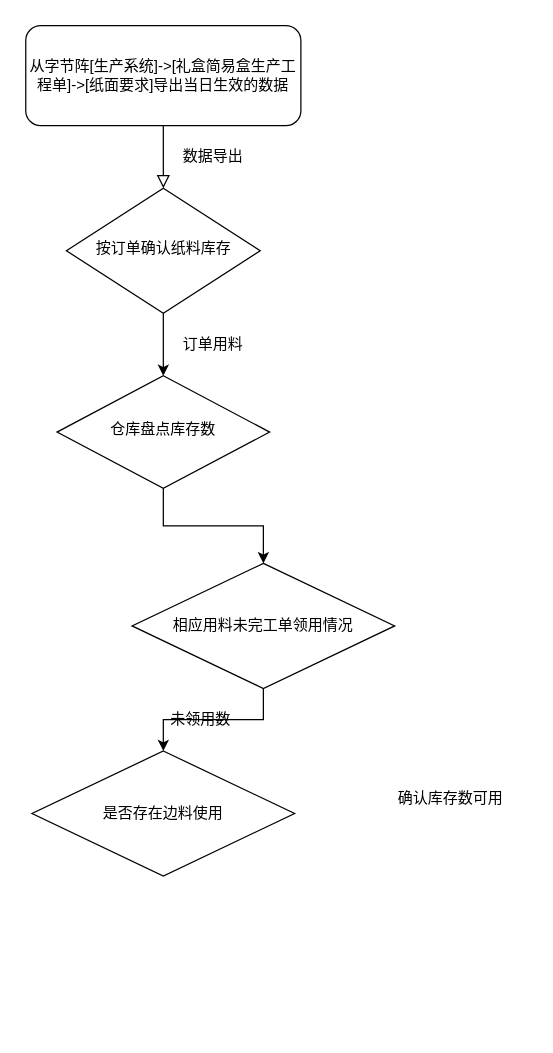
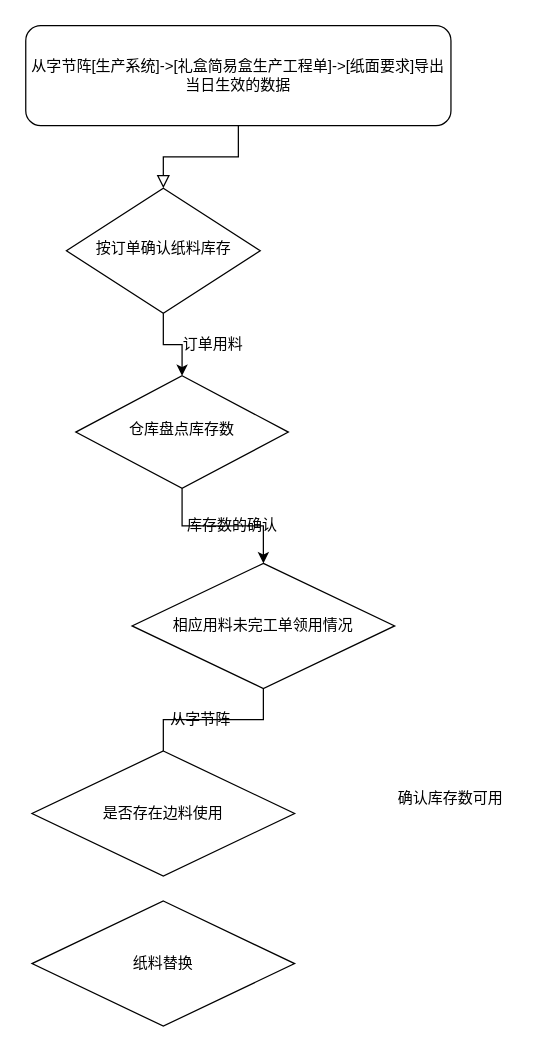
  <mxCell id="0" />
  <mxCell id="1" parent="0" />
  <mxCell id="2" value="" style="rounded=0;html=1;jettySize=auto;orthogonalLoop=1;fontSize=11;endArrow=block;endFill=0;endSize=8;strokeWidth=1;shadow=0;labelBackgroundColor=none;edgeStyle=orthogonalEdgeStyle;" parent="1" source="3" target="5" edge="1"><mxGeometry relative="1" as="geometry" /></mxCell>
- <mxCell id="3" value="从字节阵[生产系统]-&amp;gt;[礼盒简易盒生产工程单]-&amp;gt;[纸面要求]导出当日生效的数据" style="rounded=1;whiteSpace=wrap;html=1;fontSize=12;glass=0;strokeWidth=1;shadow=0;" parent="1" vertex="1"><mxGeometry x="20" width="220" height="80" as="geometry" y="20" /></mxCell>
+ <mxCell id="3" value="从字节阵[生产系统]-&amp;gt;[礼盒简易盒生产工程单]-&amp;gt;[纸面要求]导出当日生效的数据" style="rounded=1;whiteSpace=wrap;html=1;fontSize=12;glass=0;strokeWidth=1;shadow=0;" parent="1" vertex="1"><mxGeometry x="20" y="20" width="340" height="80" as="geometry" /></mxCell>
  <mxCell id="4" style="edgeStyle=orthogonalEdgeStyle;rounded=0;orthogonalLoop=1;jettySize=auto;html=1;entryX=0.5;entryY=0;entryDx=0;entryDy=0;fontSize=12;" edge="1" parent="1" source="5" target="7"><mxGeometry relative="1" as="geometry" /></mxCell>
  <mxCell id="5" value="按订单确认纸料库存" style="rhombus;whiteSpace=wrap;html=1;shadow=0;fontFamily=Helvetica;fontSize=12;align=center;strokeWidth=1;spacing=6;spacingTop=-4;" parent="1" vertex="1"><mxGeometry x="52.5" y="150" width="155" height="100" as="geometry" /></mxCell>
  <mxCell id="6" style="edgeStyle=orthogonalEdgeStyle;rounded=0;orthogonalLoop=1;jettySize=auto;html=1;entryX=0.5;entryY=0;entryDx=0;entryDy=0;fontSize=12;" edge="1" parent="1" source="7" target="9"><mxGeometry relative="1" as="geometry" /></mxCell>
- <mxCell id="7" value="仓库盘点库存数" style="rhombus;whiteSpace=wrap;html=1;shadow=0;fontFamily=Helvetica;fontSize=12;align=center;strokeWidth=1;spacing=6;spacingTop=-4;" parent="1" vertex="1"><mxGeometry x="45" y="300" width="170" height="90" as="geometry" /></mxCell>
- <mxCell id="8" style="edgeStyle=orthogonalEdgeStyle;rounded=0;orthogonalLoop=1;jettySize=auto;html=1;exitX=0.5;exitY=1;exitDx=0;exitDy=0;entryX=0.5;entryY=0;entryDx=0;entryDy=0;fontSize=12;" edge="1" parent="1" source="9" target="14"><mxGeometry relative="1" as="geometry" /></mxCell>
+ <mxCell id="7" value="仓库盘点库存数" style="rhombus;whiteSpace=wrap;html=1;shadow=0;fontFamily=Helvetica;fontSize=12;align=center;strokeWidth=1;spacing=6;spacingTop=-4;" parent="1" vertex="1"><mxGeometry x="60" y="300" width="170" height="90" as="geometry" /></mxCell>
+ <mxCell id="8" style="edgeStyle=orthogonalEdgeStyle;rounded=0;orthogonalLoop=1;jettySize=auto;html=1;exitX=0.5;exitY=1;exitDx=0;exitDy=0;entryX=0.5;entryY=0;entryDx=0;entryDy=0;fontSize=12;endArrow=none;" edge="1" parent="1" source="9" target="14"><mxGeometry relative="1" as="geometry" /></mxCell>
  <mxCell id="9" value="相应用料未完工单领用情况" style="rhombus;whiteSpace=wrap;html=1;fontSize=12;" vertex="1" parent="1"><mxGeometry x="105" y="450" width="210" height="100" as="geometry" /></mxCell>
- <mxCell id="11" value="数据导出" style="text;html=1;strokeColor=none;fillColor=none;align=center;verticalAlign=middle;whiteSpace=wrap;rounded=0;fontSize=12;" vertex="1" parent="1"><mxGeometry x="140" y="110" width="60" height="30" as="geometry" /></mxCell>
+ <mxCell id="10" value="纸料替换" style="rhombus;whiteSpace=wrap;html=1;fontSize=12;" vertex="1" parent="1"><mxGeometry x="25" y="720" width="210" height="100" as="geometry" /></mxCell>
  <mxCell id="12" value="订单用料" style="text;html=1;strokeColor=none;fillColor=none;align=center;verticalAlign=middle;whiteSpace=wrap;rounded=0;fontSize=12;" vertex="1" parent="1"><mxGeometry x="140" y="260" width="60" height="30" as="geometry" /></mxCell>
+ <mxCell id="13" value="库存数的确认" style="text;html=1;align=center;verticalAlign=middle;resizable=0;points=[];autosize=1;strokeColor=none;fillColor=none;fontSize=12;" vertex="1" parent="1"><mxGeometry x="140" y="410" width="90" height="20" as="geometry" /></mxCell>
  <mxCell id="14" value="是否存在边料使用" style="rhombus;whiteSpace=wrap;html=1;fontSize=12;" vertex="1" parent="1"><mxGeometry x="25" y="600" width="210" height="100" as="geometry" /></mxCell>
- <mxCell id="15" value="未领用数" style="text;html=1;strokeColor=none;fillColor=none;align=center;verticalAlign=middle;whiteSpace=wrap;rounded=0;fontSize=12;" vertex="1" parent="1"><mxGeometry x="130" y="560" width="60" height="30" as="geometry" /></mxCell>
+ <mxCell id="15" value="从字节阵" style="text;html=1;strokeColor=none;fillColor=none;align=center;verticalAlign=middle;whiteSpace=wrap;rounded=0;fontSize=12;" vertex="1" parent="1"><mxGeometry x="130" y="560" width="60" height="30" as="geometry" /></mxCell>
  <mxCell id="16" value="确认库存数可用" style="text;html=1;strokeColor=none;fillColor=none;align=center;verticalAlign=middle;whiteSpace=wrap;rounded=0;fontSize=12;" vertex="1" parent="1"><mxGeometry x="300" y="620" width="120" height="35" as="geometry" /></mxCell>
